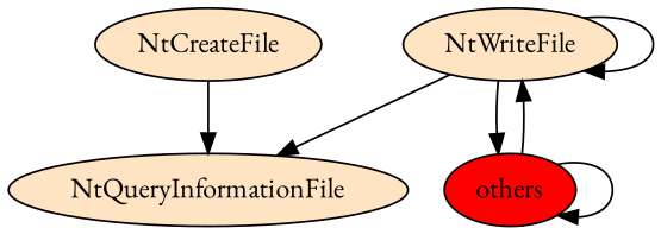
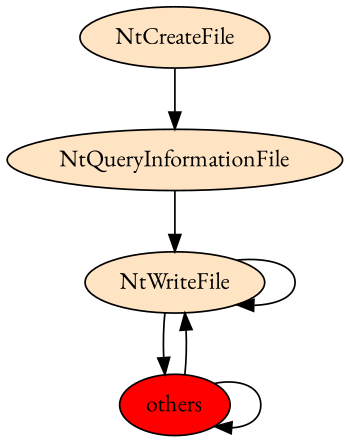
  digraph {
    fontname="EB Garamond"
    node [fillcolor=bisque fontname="EB Garamond" style=filled]
    edge [fontname="EB Garamond"]
    n1 [label=NtCreateFile]
    n2 [label=NtQueryInformationFile]
    n3 [label=NtWriteFile]
    n4 [fillcolor=red label=others]
    n1 -> n2
-   n3 -> n2
+   n2 -> n3
    n3 -> n3
    n3 -> n4
    n4 -> n3
    n4 -> n4
  }
